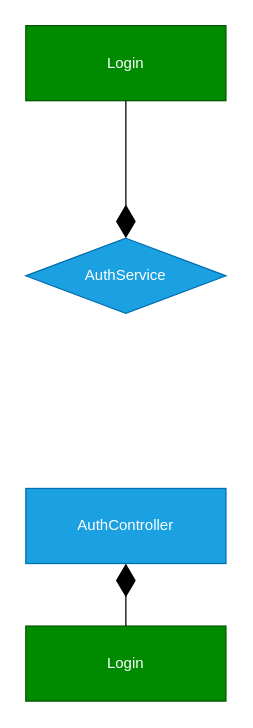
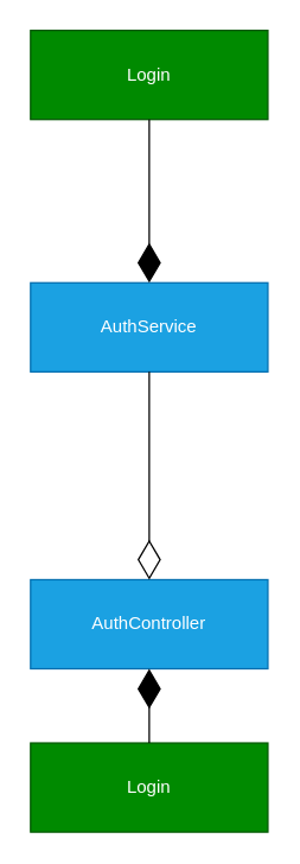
  <mxCell id="0" />
  <mxCell id="1" parent="0" />
- <mxCell id="2" value="AuthService" style="rhombus;whiteSpace=wrap;html=1;fillColor=#1ba1e2;fontColor=#ffffff;strokeColor=#006EAF;" parent="1" vertex="1"><mxGeometry x="20" y="190" width="160" height="60" as="geometry" /></mxCell>
+ <mxCell id="2" value="AuthService" style="rounded=0;whiteSpace=wrap;html=1;fillColor=#1ba1e2;fontColor=#ffffff;strokeColor=#006EAF;" parent="1" vertex="1"><mxGeometry x="20" y="190" width="160" height="60" as="geometry" /></mxCell>
  <mxCell id="3" value="Login" style="rounded=0;whiteSpace=wrap;html=1;fillColor=#008a00;fontColor=#ffffff;strokeColor=#005700;" parent="1" vertex="1"><mxGeometry x="20" y="20" width="160" height="60" as="geometry" /></mxCell>
  <mxCell id="4" value="" style="endArrow=diamondThin;endFill=1;endSize=24;html=1;rounded=0;entryX=0.5;entryY=0;entryDx=0;entryDy=0;edgeStyle=orthogonalEdgeStyle;exitX=0.5;exitY=1;exitDx=0;exitDy=0;" parent="1" source="3" target="2" edge="1"><mxGeometry width="160" relative="1" as="geometry"><mxPoint x="140" as="sourcePoint" y="-30" /><mxPoint x="20" y="170" as="targetPoint" /></mxGeometry></mxCell>
  <mxCell id="5" value="AuthController" style="rounded=0;whiteSpace=wrap;html=1;fillColor=#1ba1e2;fontColor=#ffffff;strokeColor=#006EAF;" parent="1" vertex="1"><mxGeometry x="20" y="390" width="160" height="60" as="geometry" /></mxCell>
  <mxCell id="6" value="Login" style="rounded=0;whiteSpace=wrap;html=1;fillColor=#008a00;fontColor=#ffffff;strokeColor=#005700;" parent="1" vertex="1"><mxGeometry x="20" y="500" width="160" height="60" as="geometry" /></mxCell>
  <mxCell id="7" value="" style="endArrow=diamondThin;endFill=1;endSize=24;html=1;rounded=0;entryX=0.5;entryY=1;entryDx=0;entryDy=0;exitX=0.5;exitY=0;exitDx=0;exitDy=0;edgeStyle=orthogonalEdgeStyle;" parent="1" source="6" target="5" edge="1"><mxGeometry width="160" relative="1" as="geometry"><mxPoint x="85" y="480" as="sourcePoint" /><mxPoint x="245" y="480" as="targetPoint" /></mxGeometry></mxCell>
+ <mxCell id="8" value="" style="endArrow=diamondThin;endFill=0;endSize=24;html=1;rounded=0;entryX=0.5;entryY=0;entryDx=0;entryDy=0;exitX=0.5;exitY=1;exitDx=0;exitDy=0;" parent="1" source="2" target="5" edge="1"><mxGeometry width="160" relative="1" as="geometry"><mxPoint x="70" y="280" as="sourcePoint" /><mxPoint x="230" y="280" as="targetPoint" /></mxGeometry></mxCell>
